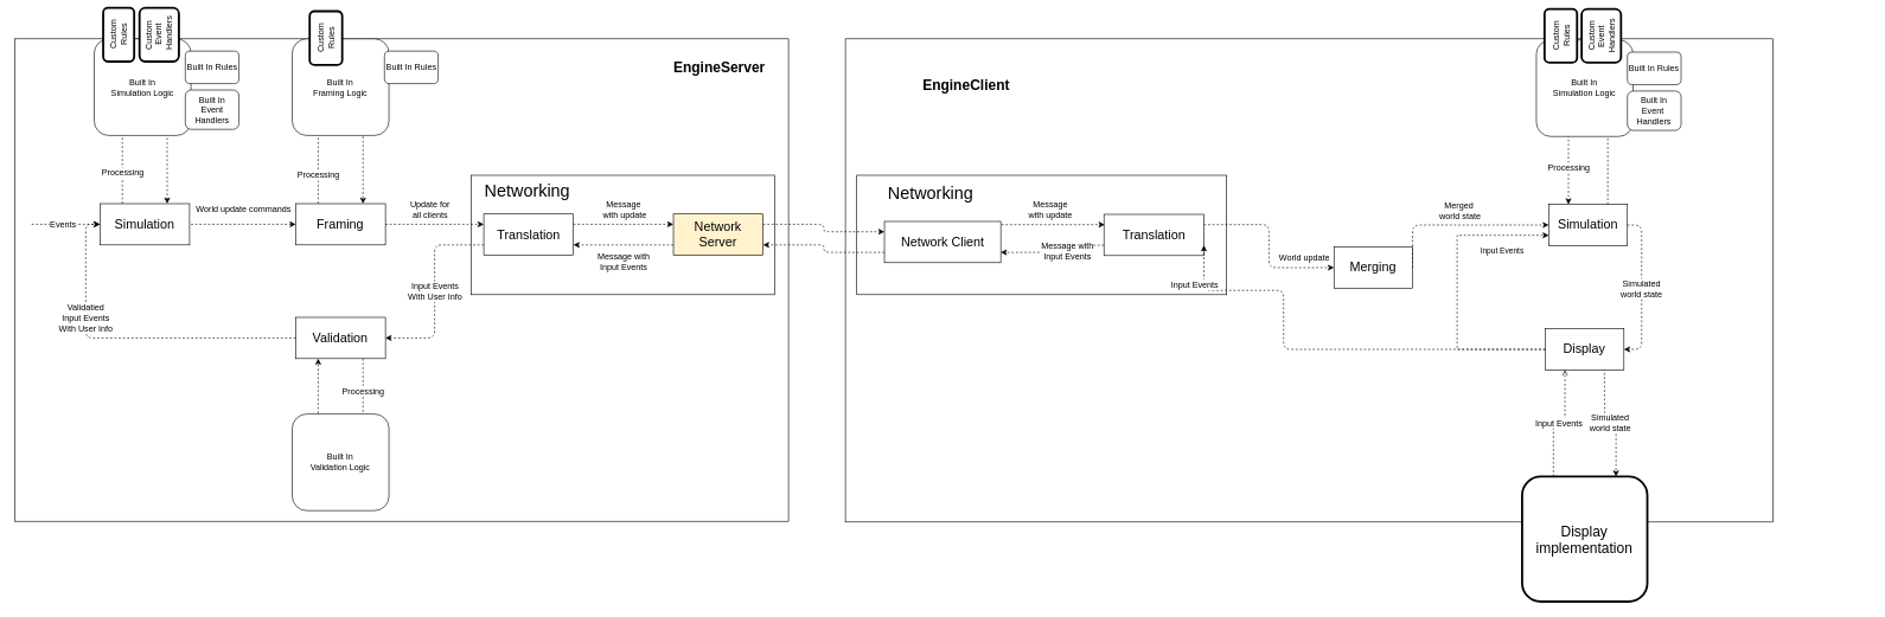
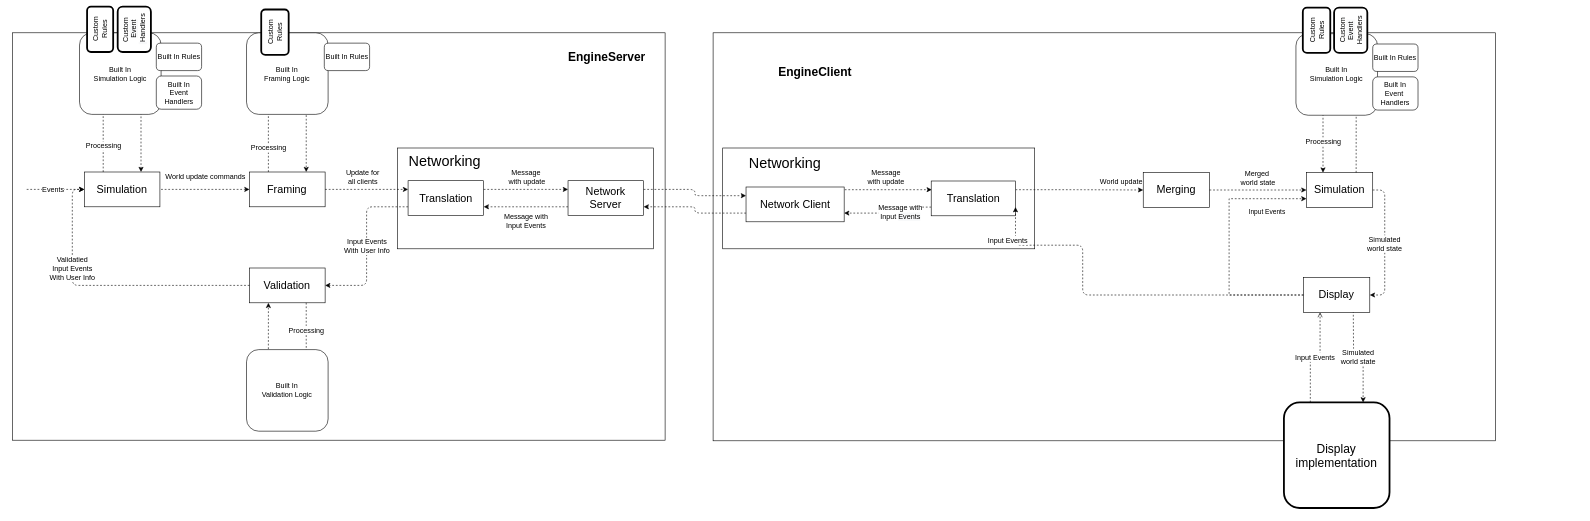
  <mxCell id="0" />
  <mxCell id="1" parent="0" />
  <mxCell id="2" value="" style="group;glass=0;fillColor=none;" parent="1" vertex="1" connectable="0"><mxGeometry x="20" y="54" width="1088" height="679" as="geometry" /></mxCell>
  <mxCell id="3" value="" style="whiteSpace=wrap;html=1;fontSize=16;rounded=0;container=1;" parent="2" vertex="1"><mxGeometry width="1088" height="679" as="geometry" /></mxCell>
  <mxCell id="4" value="Simulation" style="rounded=0;whiteSpace=wrap;html=1;fontSize=18;container=0;" parent="3" vertex="1"><mxGeometry x="119.999" y="232" width="126.042" height="58" as="geometry" /></mxCell>
  <mxCell id="5" value="Events" style="endArrow=classic;html=1;fontSize=12;entryX=0;entryY=0.5;entryDx=0;entryDy=0;dashed=1;" parent="3" target="4" edge="1"><mxGeometry x="-0.091" width="50" height="50" relative="1" as="geometry"><mxPoint x="24" y="261" as="sourcePoint" /><mxPoint x="506.668" y="393" as="targetPoint" /><Array as="points" /><mxPoint as="offset" /></mxGeometry></mxCell>
  <mxCell id="6" value="Processing" style="edgeStyle=orthogonalEdgeStyle;orthogonalLoop=1;jettySize=auto;html=1;exitX=0.25;exitY=0;exitDx=0;exitDy=0;entryX=0.75;entryY=0;entryDx=0;entryDy=0;dashed=1;fontSize=12;" parent="3" source="4" target="4" edge="1"><mxGeometry x="-0.701" relative="1" as="geometry"><Array as="points"><mxPoint x="152" y="120" /><mxPoint x="214" y="120" /></Array><mxPoint as="offset" /></mxGeometry></mxCell>
  <mxCell id="7" value="&amp;nbsp;World update commands" style="edgeStyle=orthogonalEdgeStyle;orthogonalLoop=1;jettySize=auto;html=1;dashed=1;fontSize=12;endArrow=none;endFill=0;startArrow=classic;startFill=1;" parent="3" source="8" target="4" edge="1"><mxGeometry x="0.009" y="-21" relative="1" as="geometry"><mxPoint as="offset" /></mxGeometry></mxCell>
  <mxCell id="8" value="Framing" style="rounded=0;whiteSpace=wrap;html=1;fontSize=18;container=0;" parent="3" vertex="1"><mxGeometry x="395.332" y="232" width="126.042" height="58" as="geometry" /></mxCell>
  <mxCell id="9" value="Processing" style="edgeStyle=orthogonalEdgeStyle;orthogonalLoop=1;jettySize=auto;html=1;entryX=0.75;entryY=0;entryDx=0;entryDy=0;dashed=1;fontSize=12;startArrow=none;startFill=0;endArrow=classic;endFill=1;exitX=0.25;exitY=0;exitDx=0;exitDy=0;" parent="3" source="8" target="8" edge="1"><mxGeometry x="-0.702" relative="1" as="geometry"><Array as="points"><mxPoint x="427" y="128" /><mxPoint x="490" y="128" /></Array><mxPoint as="offset" /></mxGeometry></mxCell>
  <mxCell id="10" value="Validation" style="rounded=0;whiteSpace=wrap;html=1;fontSize=18;container=0;" parent="3" vertex="1"><mxGeometry x="395.327" y="392" width="126.042" height="58" as="geometry" /></mxCell>
  <mxCell id="11" value="Validatied&lt;br&gt;Input Events&lt;br&gt;With User Info" style="edgeStyle=orthogonalEdgeStyle;orthogonalLoop=1;jettySize=auto;html=1;exitX=0;exitY=0.5;exitDx=0;exitDy=0;entryX=0;entryY=0.5;entryDx=0;entryDy=0;dashed=1;fontSize=12;startArrow=none;startFill=0;endArrow=classic;endFill=1;" parent="3" source="10" target="4" edge="1"><mxGeometry x="0.358" relative="1" as="geometry"><mxPoint as="offset" /></mxGeometry></mxCell>
  <mxCell id="12" value="EngineServer" style="text;html=1;strokeColor=none;fillColor=none;align=center;verticalAlign=middle;whiteSpace=wrap;rounded=0;fontSize=20;fontStyle=1;container=0;" parent="3" vertex="1"><mxGeometry x="928.001" y="25" width="126.042" height="30" as="geometry" /></mxCell>
  <mxCell id="13" value="Built In&lt;br&gt;Simulation Logic" style="rounded=1;whiteSpace=wrap;html=1;fontSize=12;strokeWidth=1;" parent="3" vertex="1"><mxGeometry x="112" width="136" height="136" as="geometry" /></mxCell>
  <mxCell id="14" value="Custom Rules" style="rounded=1;whiteSpace=wrap;html=1;fontSize=12;strokeWidth=3;rotation=-90;" parent="3" vertex="1"><mxGeometry x="108.63" y="-27.49" width="75.5" height="43.49" as="geometry" /></mxCell>
  <mxCell id="15" value="Built In &lt;br&gt;Event Handlers" style="rounded=1;whiteSpace=wrap;html=1;fontSize=12;strokeWidth=1;rotation=0;" parent="3" vertex="1"><mxGeometry x="240" y="72" width="75.5" height="55.37" as="geometry" /></mxCell>
  <mxCell id="16" value="Built In &lt;br&gt;Framing Logic" style="rounded=1;whiteSpace=wrap;html=1;fontSize=12;strokeWidth=1;" parent="3" vertex="1"><mxGeometry x="390.37" width="136" height="136" as="geometry" /></mxCell>
  <mxCell id="17" value="Processing" style="edgeStyle=orthogonalEdgeStyle;rounded=0;orthogonalLoop=1;jettySize=auto;html=1;exitX=0.75;exitY=1;exitDx=0;exitDy=0;entryX=0.25;entryY=1;entryDx=0;entryDy=0;fontSize=12;strokeWidth=1;dashed=1;" parent="3" source="10" target="10" edge="1"><mxGeometry x="-0.634" relative="1" as="geometry"><Array as="points"><mxPoint x="490" y="544" /><mxPoint x="427" y="544" /></Array><mxPoint as="offset" /></mxGeometry></mxCell>
  <mxCell id="18" value="Built In&lt;br&gt;Validation Logic" style="rounded=1;whiteSpace=wrap;html=1;fontSize=12;strokeWidth=1;" parent="3" vertex="1"><mxGeometry x="390.35" y="528" width="136" height="136" as="geometry" /></mxCell>
  <mxCell id="19" value="" style="rounded=0;whiteSpace=wrap;html=1;fontSize=12;" parent="3" vertex="1"><mxGeometry x="641.776" y="192" width="426.667" height="168" as="geometry" /></mxCell>
  <mxCell id="20" value="Translation" style="rounded=0;whiteSpace=wrap;html=1;fontSize=18;container=0;" parent="3" vertex="1"><mxGeometry x="659.623" y="246.5" width="126.042" height="58" as="geometry" /></mxCell>
  <mxCell id="21" value="Message with&lt;br&gt;Input Events" style="edgeStyle=orthogonalEdgeStyle;orthogonalLoop=1;jettySize=auto;html=1;exitX=0;exitY=0.75;exitDx=0;exitDy=0;entryX=1;entryY=0.75;entryDx=0;entryDy=0;dashed=1;fontSize=12;startArrow=none;startFill=0;endArrow=classic;endFill=1;" parent="3" source="22" target="20" edge="1"><mxGeometry x="-0.001" y="23" relative="1" as="geometry"><mxPoint as="offset" /></mxGeometry></mxCell>
- <mxCell id="22" value="Network Server" style="rounded=0;whiteSpace=wrap;html=1;fontSize=18;container=0;fillColor=#fff2cc;" parent="3" vertex="1"><mxGeometry x="926.22" y="246.5" width="126.042" height="58" as="geometry" /></mxCell>
+ <mxCell id="22" value="Network Server" style="rounded=0;whiteSpace=wrap;html=1;fontSize=18;container=0;" parent="3" vertex="1"><mxGeometry x="926.22" y="246.5" width="126.042" height="58" as="geometry" /></mxCell>
  <mxCell id="23" value="Message&lt;br&gt;&amp;nbsp;with update" style="edgeStyle=orthogonalEdgeStyle;orthogonalLoop=1;jettySize=auto;html=1;exitX=1;exitY=0.25;exitDx=0;exitDy=0;entryX=0;entryY=0.25;entryDx=0;entryDy=0;dashed=1;fontSize=12;startArrow=none;startFill=0;endArrow=classic;endFill=1;" parent="3" source="20" target="22" edge="1"><mxGeometry x="0.001" y="20" relative="1" as="geometry"><Array as="points"><mxPoint x="869.692" y="261" /><mxPoint x="869.692" y="261" /></Array><mxPoint as="offset" /></mxGeometry></mxCell>
  <mxCell id="24" value="&lt;font style=&quot;font-size: 24px&quot;&gt;Networking&lt;/font&gt;" style="text;html=1;strokeColor=none;fillColor=none;align=center;verticalAlign=middle;whiteSpace=wrap;rounded=0;fontSize=12;" parent="3" vertex="1"><mxGeometry x="631.998" y="200" width="177.778" height="30" as="geometry" /></mxCell>
  <mxCell id="25" value="Update for&lt;br&gt;all clients" style="edgeStyle=orthogonalEdgeStyle;orthogonalLoop=1;jettySize=auto;html=1;exitX=1;exitY=0.5;exitDx=0;exitDy=0;entryX=0;entryY=0.25;entryDx=0;entryDy=0;dashed=1;fontSize=12;startArrow=none;startFill=0;endArrow=classic;endFill=1;" parent="3" source="8" target="20" edge="1"><mxGeometry x="-0.094" y="21" relative="1" as="geometry"><mxPoint as="offset" /></mxGeometry></mxCell>
  <mxCell id="26" value="Input Events&lt;br&gt;With User Info" style="edgeStyle=orthogonalEdgeStyle;orthogonalLoop=1;jettySize=auto;html=1;exitX=0;exitY=0.75;exitDx=0;exitDy=0;entryX=1;entryY=0.5;entryDx=0;entryDy=0;dashed=1;fontSize=12;startArrow=none;startFill=0;endArrow=classic;endFill=1;" parent="3" source="20" target="10" edge="1"><mxGeometry relative="1" as="geometry" /></mxCell>
  <mxCell id="27" value="Built In Rules" style="rounded=1;whiteSpace=wrap;html=1;fontSize=12;strokeWidth=1;rotation=0;" parent="2" vertex="1"><mxGeometry x="240" y="17.25" width="75.5" height="45.75" as="geometry" /></mxCell>
  <mxCell id="28" value="Built In Rules" style="rounded=1;whiteSpace=wrap;html=1;fontSize=12;strokeWidth=1;rotation=0;" parent="2" vertex="1"><mxGeometry x="520" y="17.25" width="75.5" height="45.75" as="geometry" /></mxCell>
  <mxCell id="29" value="" style="group;rounded=1;" parent="1" vertex="1" connectable="0"><mxGeometry x="1188" y="54" width="1440" height="784" as="geometry" /></mxCell>
  <mxCell id="30" value="" style="whiteSpace=wrap;html=1;fontSize=16;rounded=0;container=0;" parent="29" vertex="1"><mxGeometry width="1304" height="680" as="geometry" /></mxCell>
  <mxCell id="31" value="EngineClient" style="text;html=1;strokeColor=none;fillColor=none;align=center;verticalAlign=middle;whiteSpace=wrap;rounded=0;fontSize=20;fontStyle=1;container=0;" parent="29" vertex="1"><mxGeometry x="104" y="49" width="131.61" height="30" as="geometry" /></mxCell>
  <mxCell id="32" value="" style="rounded=0;whiteSpace=wrap;html=1;fontSize=12;container=0;" parent="29" vertex="1"><mxGeometry x="16" y="192" width="520" height="168" as="geometry" /></mxCell>
  <mxCell id="33" value="Message &lt;br&gt;with update" style="edgeStyle=orthogonalEdgeStyle;orthogonalLoop=1;jettySize=auto;html=1;exitX=1;exitY=0.25;exitDx=0;exitDy=0;entryX=0;entryY=0.25;entryDx=0;entryDy=0;dashed=1;fontSize=12;startArrow=none;startFill=0;endArrow=classic;endFill=1;" parent="29" edge="1"><mxGeometry x="-0.055" y="22" relative="1" as="geometry"><mxPoint x="219.433" y="261.5" as="sourcePoint" /><mxPoint x="364.513" y="261.5" as="targetPoint" /><mxPoint as="offset" /></mxGeometry></mxCell>
  <mxCell id="34" value="Network Client" style="rounded=0;whiteSpace=wrap;html=1;fontSize=18;container=0;" parent="29" vertex="1"><mxGeometry x="54.884" y="257" width="163.548" height="58" as="geometry" /></mxCell>
- <mxCell id="35" value="Merging" style="rounded=0;whiteSpace=wrap;html=1;fontSize=18;container=0;" parent="29" vertex="1"><mxGeometry x="686.89" y="293" width="110.48" height="58" as="geometry" /></mxCell>
+ <mxCell id="35" value="Merging" style="rounded=0;whiteSpace=wrap;html=1;fontSize=18;container=0;" parent="29" vertex="1"><mxGeometry x="716.89" y="233" width="110.48" height="58" as="geometry" /></mxCell>
  <mxCell id="36" value="World update" style="edgeStyle=orthogonalEdgeStyle;orthogonalLoop=1;jettySize=auto;html=1;exitX=1;exitY=0.25;exitDx=0;exitDy=0;entryX=0;entryY=0.5;entryDx=0;entryDy=0;dashed=1;fontSize=12;startArrow=none;startFill=0;endArrow=classic;endFill=1;" parent="29" source="40" target="35" edge="1"><mxGeometry x="0.648" y="13" relative="1" as="geometry"><mxPoint as="offset" /></mxGeometry></mxCell>
  <mxCell id="37" value="Simulation" style="rounded=0;whiteSpace=wrap;html=1;fontSize=18;container=0;" parent="29" vertex="1"><mxGeometry x="988.89" y="233" width="110.48" height="58" as="geometry" /></mxCell>
  <mxCell id="38" value="Merged&amp;nbsp;&lt;br&gt;world state" style="edgeStyle=orthogonalEdgeStyle;orthogonalLoop=1;jettySize=auto;html=1;exitX=1;exitY=0.5;exitDx=0;exitDy=0;entryX=0;entryY=0.5;entryDx=0;entryDy=0;dashed=1;fontSize=12;startArrow=none;startFill=0;endArrow=classic;endFill=1;" parent="29" source="35" target="37" edge="1"><mxGeometry x="0.009" y="20" relative="1" as="geometry"><Array as="points"><mxPoint x="892.89" y="262" /><mxPoint x="892.89" y="262" /></Array><mxPoint as="offset" /></mxGeometry></mxCell>
  <mxCell id="39" value="Message with&lt;br&gt;Input&amp;nbsp;&lt;span style=&quot;background-color: rgb(248 , 249 , 250)&quot;&gt;Events&lt;/span&gt;" style="edgeStyle=orthogonalEdgeStyle;orthogonalLoop=1;jettySize=auto;html=1;exitX=0;exitY=0.75;exitDx=0;exitDy=0;entryX=1;entryY=0.75;entryDx=0;entryDy=0;dashed=1;fontSize=12;startArrow=none;startFill=0;endArrow=classic;endFill=1;" parent="29" source="40" target="34" edge="1"><mxGeometry x="0.041" y="21" relative="1" as="geometry"><mxPoint as="offset" /></mxGeometry></mxCell>
  <mxCell id="40" value="Translation" style="rounded=0;whiteSpace=wrap;html=1;fontSize=18;container=0;" parent="29" vertex="1"><mxGeometry x="363.51" y="247" width="140.49" height="58" as="geometry" /></mxCell>
  <mxCell id="41" value="Input Events" style="edgeStyle=orthogonalEdgeStyle;rounded=0;orthogonalLoop=1;jettySize=auto;html=1;exitX=0;exitY=0.5;exitDx=0;exitDy=0;entryX=0;entryY=0.75;entryDx=0;entryDy=0;dashed=1;" parent="29" source="43" target="37" edge="1"><mxGeometry x="0.678" y="-21" relative="1" as="geometry"><Array as="points"><mxPoint x="860" y="437" /><mxPoint x="860" y="277" /></Array><mxPoint as="offset" /></mxGeometry></mxCell>
  <mxCell id="42" value="Simulated &lt;br&gt;world state" style="edgeStyle=orthogonalEdgeStyle;rounded=0;orthogonalLoop=1;jettySize=auto;html=1;entryX=0.75;entryY=0;entryDx=0;entryDy=0;dashed=1;fontSize=12;strokeWidth=1;" parent="29" target="54" edge="1"><mxGeometry relative="1" as="geometry"><mxPoint x="1067" y="464" as="sourcePoint" /></mxGeometry></mxCell>
  <mxCell id="43" value="Display" style="rounded=0;whiteSpace=wrap;html=1;fontSize=18;container=0;" parent="29" vertex="1"><mxGeometry x="984" y="408" width="110.48" height="58" as="geometry" /></mxCell>
  <mxCell id="44" value="Simulated&lt;br&gt;world state" style="edgeStyle=orthogonalEdgeStyle;orthogonalLoop=1;jettySize=auto;html=1;exitX=1;exitY=0.5;exitDx=0;exitDy=0;dashed=1;fontSize=12;startArrow=none;startFill=0;endArrow=classic;endFill=1;entryX=1;entryY=0.5;entryDx=0;entryDy=0;" parent="29" source="37" target="43" edge="1"><mxGeometry relative="1" as="geometry" /></mxCell>
  <mxCell id="45" value="Input Events" style="edgeStyle=orthogonalEdgeStyle;orthogonalLoop=1;jettySize=auto;html=1;exitX=0;exitY=0.5;exitDx=0;exitDy=0;dashed=1;fontSize=12;startArrow=none;startFill=0;endArrow=classic;endFill=1;entryX=1;entryY=0.75;entryDx=0;entryDy=0;" parent="29" source="43" target="40" edge="1"><mxGeometry x="0.824" y="13" relative="1" as="geometry"><mxPoint x="1031.286" y="401" as="targetPoint" /><Array as="points"><mxPoint x="616" y="437" /><mxPoint x="616" y="354" /></Array><mxPoint as="offset" /></mxGeometry></mxCell>
  <mxCell id="46" value="&lt;font style=&quot;font-size: 24px&quot;&gt;Networking&lt;/font&gt;" style="text;html=1;strokeColor=none;fillColor=none;align=center;verticalAlign=middle;whiteSpace=wrap;rounded=0;fontSize=12;container=0;" parent="29" vertex="1"><mxGeometry x="40" y="203" width="160" height="30" as="geometry" /></mxCell>
  <mxCell id="47" value="Processing" style="edgeStyle=orthogonalEdgeStyle;orthogonalLoop=1;jettySize=auto;html=1;exitX=0.75;exitY=0;exitDx=0;exitDy=0;entryX=0.25;entryY=0;entryDx=0;entryDy=0;dashed=1;fontSize=12;startArrow=none;startFill=0;endArrow=classic;endFill=1;" parent="29" source="37" target="37" edge="1"><mxGeometry x="0.617" relative="1" as="geometry"><Array as="points"><mxPoint x="1067" y="128" /><mxPoint x="1012" y="128" /></Array><mxPoint as="offset" /></mxGeometry></mxCell>
  <mxCell id="48" value="Built In&lt;br&gt;Simulation Logic" style="rounded=1;whiteSpace=wrap;html=1;fontSize=12;strokeWidth=1;" parent="29" vertex="1"><mxGeometry x="971.37" y="1.44" width="136" height="136" as="geometry" /></mxCell>
  <mxCell id="49" value="Custom Rules" style="rounded=1;whiteSpace=wrap;html=1;fontSize=12;strokeWidth=3;rotation=-90;" parent="29" vertex="1"><mxGeometry x="968" y="-27.18" width="75.5" height="45.75" as="geometry" /></mxCell>
  <mxCell id="50" value="Built In Event&amp;nbsp;&lt;br&gt;Handlers" style="rounded=1;whiteSpace=wrap;html=1;fontSize=12;strokeWidth=1;rotation=0;" parent="29" vertex="1"><mxGeometry x="1099.37" y="73.44" width="75.5" height="55.37" as="geometry" /></mxCell>
  <mxCell id="51" value="Built In Rules" style="rounded=1;whiteSpace=wrap;html=1;fontSize=12;strokeWidth=1;rotation=0;" parent="29" vertex="1"><mxGeometry x="1099.37" y="18.69" width="75.5" height="45.75" as="geometry" /></mxCell>
  <mxCell id="52" value="Custom &lt;br&gt;&lt;span style=&quot;background-color: rgb(248 , 249 , 250)&quot;&gt;Event&amp;nbsp;&lt;br&gt;&lt;/span&gt;Handlers" style="rounded=1;whiteSpace=wrap;html=1;fontSize=12;strokeWidth=3;rotation=-90;" parent="29" vertex="1"><mxGeometry x="1024.94" y="-32" width="75.5" height="55.37" as="geometry" /></mxCell>
  <mxCell id="53" value="Input Events" style="edgeStyle=orthogonalEdgeStyle;rounded=0;orthogonalLoop=1;jettySize=auto;html=1;exitX=0.25;exitY=0;exitDx=0;exitDy=0;entryX=0.25;entryY=1;entryDx=0;entryDy=0;dashed=1;fontSize=12;strokeWidth=1;endArrow=open;" parent="29" source="54" target="43" edge="1"><mxGeometry relative="1" as="geometry" /></mxCell>
  <mxCell id="54" value="Display implementation" style="whiteSpace=wrap;html=1;aspect=fixed;fontSize=20;strokeWidth=3;container=0;rounded=1;" parent="29" vertex="1"><mxGeometry x="951.37" y="616" width="176" height="176" as="geometry" /></mxCell>
  <mxCell id="55" style="edgeStyle=orthogonalEdgeStyle;orthogonalLoop=1;jettySize=auto;html=1;exitX=1;exitY=0.25;exitDx=0;exitDy=0;entryX=0;entryY=0.25;entryDx=0;entryDy=0;dashed=1;fontSize=12;startArrow=none;startFill=0;endArrow=classic;endFill=1;" parent="1" source="22" target="34" edge="1"><mxGeometry relative="1" as="geometry" /></mxCell>
  <mxCell id="56" style="edgeStyle=orthogonalEdgeStyle;orthogonalLoop=1;jettySize=auto;html=1;exitX=0;exitY=0.75;exitDx=0;exitDy=0;entryX=1;entryY=0.75;entryDx=0;entryDy=0;dashed=1;fontSize=12;startArrow=none;startFill=0;endArrow=classic;endFill=1;" parent="1" source="34" target="22" edge="1"><mxGeometry relative="1" as="geometry" /></mxCell>
  <mxCell id="57" value="Custom&amp;nbsp;&lt;br&gt;&lt;span style=&quot;background-color: rgb(248 , 249 , 250)&quot;&gt;Event&lt;br&gt;&amp;nbsp;&lt;/span&gt;Handlers" style="rounded=1;whiteSpace=wrap;html=1;fontSize=12;strokeWidth=3;rotation=-90;" parent="1" vertex="1"><mxGeometry x="185.57" y="20.56" width="75.5" height="55.37" as="geometry" /></mxCell>
  <mxCell id="58" value="Custom Rules" style="rounded=1;whiteSpace=wrap;html=1;fontSize=12;strokeWidth=3;rotation=-90;" parent="1" vertex="1"><mxGeometry x="420" width="75.5" height="45.75" as="geometry" y="30" /></mxCell>
